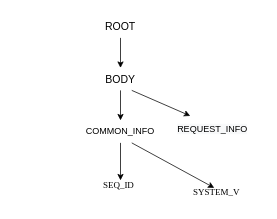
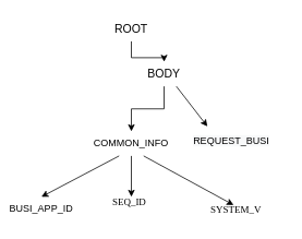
  <mxCell id="0" />
  <mxCell id="1" parent="0" />
  <mxCell id="2" value="" style="edgeStyle=orthogonalEdgeStyle;rounded=0;orthogonalLoop=1;jettySize=auto;html=1;fontSize=14;" edge="1" parent="1" source="3" target="6"><mxGeometry relative="1" as="geometry" /></mxCell>
  <mxCell id="3" value="ROOT" style="text;html=1;strokeColor=none;fillColor=none;align=center;verticalAlign=middle;whiteSpace=wrap;rounded=0;fontSize=14;" vertex="1" parent="1"><mxGeometry x="130" y="20" width="60" height="30" as="geometry" /></mxCell>
  <mxCell id="4" value="" style="edgeStyle=orthogonalEdgeStyle;rounded=0;orthogonalLoop=1;jettySize=auto;html=1;fontSize=14;" edge="1" parent="1" source="6" target="10"><mxGeometry relative="1" as="geometry" /></mxCell>
  <mxCell id="5" style="edgeStyle=none;rounded=0;orthogonalLoop=1;jettySize=auto;html=1;exitX=0.75;exitY=1;exitDx=0;exitDy=0;fontSize=12;" edge="1" parent="1" source="6"><mxGeometry relative="1" as="geometry"><mxPoint x="253" y="154" as="targetPoint" /></mxGeometry></mxCell>
- <mxCell id="6" value="BODY" style="text;html=1;strokeColor=none;fillColor=none;align=center;verticalAlign=middle;whiteSpace=wrap;rounded=0;fontSize=14;" vertex="1" parent="1"><mxGeometry x="130" y="90" width="60" height="30" as="geometry" /></mxCell>
+ <mxCell id="6" value="BODY" style="text;html=1;strokeColor=none;fillColor=none;align=center;verticalAlign=middle;whiteSpace=wrap;rounded=0;fontSize=14;" vertex="1" parent="1"><mxGeometry x="170" y="75" width="60" height="30" as="geometry" /></mxCell>
+ <mxCell id="7" style="rounded=0;orthogonalLoop=1;jettySize=auto;html=1;exitX=0.25;exitY=1;exitDx=0;exitDy=0;fontSize=12;entryX=0.5;entryY=0;entryDx=0;entryDy=0;" edge="1" parent="1" source="10" target="11"><mxGeometry relative="1" as="geometry" /></mxCell>
  <mxCell id="8" style="edgeStyle=none;rounded=0;orthogonalLoop=1;jettySize=auto;html=1;exitX=0.5;exitY=1;exitDx=0;exitDy=0;entryX=0.5;entryY=0.4;entryDx=0;entryDy=0;entryPerimeter=0;fontSize=12;" edge="1" parent="1" source="10" target="12"><mxGeometry relative="1" as="geometry" /></mxCell>
  <mxCell id="9" style="edgeStyle=none;rounded=0;orthogonalLoop=1;jettySize=auto;html=1;exitX=0.75;exitY=1;exitDx=0;exitDy=0;entryX=0.429;entryY=0.5;entryDx=0;entryDy=0;entryPerimeter=0;fontSize=12;" edge="1" parent="1" source="10" target="13"><mxGeometry relative="1" as="geometry" /></mxCell>
  <mxCell id="10" value="&lt;p class=&quot;MsoNormal&quot;&gt;&lt;font style=&quot;font-size: 12px&quot;&gt;COMMON_INFO&lt;/font&gt;&lt;/p&gt;" style="text;html=1;strokeColor=none;fillColor=none;align=center;verticalAlign=middle;whiteSpace=wrap;rounded=0;" vertex="1" parent="1"><mxGeometry x="130" y="160" width="60" height="30" as="geometry" /></mxCell>
+ <mxCell id="11" value="&lt;p class=&quot;MsoNormal&quot;&gt;&lt;font style=&quot;font-size: 12px&quot;&gt;BUSI_APP_ID&lt;/font&gt;&lt;/p&gt;" style="text;html=1;strokeColor=none;fillColor=none;align=center;verticalAlign=middle;whiteSpace=wrap;rounded=0;" vertex="1" parent="1"><mxGeometry x="20" y="240" width="60" height="30" as="geometry" /></mxCell>
  <mxCell id="12" value="&lt;p class=&quot;MsoNormal&quot;&gt;&lt;span style=&quot;font-weight: normal&quot;&gt;&lt;font face=&quot;楷体_GB2312&quot; style=&quot;font-size: 12px&quot;&gt;SEQ_ID&lt;/font&gt;&lt;/span&gt;&lt;/p&gt;" style="text;whiteSpace=wrap;html=1;fontSize=12;" vertex="1" parent="1"><mxGeometry x="135" y="220" width="50" height="50" as="geometry" /></mxCell>
  <mxCell id="13" value="&lt;p class=&quot;MsoNormal&quot;&gt;&lt;span style=&quot;font-weight: normal&quot;&gt;&lt;font face=&quot;楷体_GB2312&quot; style=&quot;font-size: 12px&quot;&gt;SYSTEM_V&lt;/font&gt;&lt;/span&gt;&lt;/p&gt;" style="text;whiteSpace=wrap;html=1;fontSize=12;" vertex="1" parent="1"><mxGeometry x="255" y="230" width="70" height="40" as="geometry" /></mxCell>
- <mxCell id="14" value="&lt;span style=&quot;color: rgb(0, 0, 0); font-size: 12px; font-style: normal; font-weight: 400; letter-spacing: normal; text-align: center; text-indent: 0px; text-transform: none; word-spacing: 0px; background-color: rgb(248, 249, 250); display: inline; float: none;&quot;&gt;REQUEST_INFO&lt;/span&gt;" style="text;whiteSpace=wrap;html=1;fontSize=12;" vertex="1" parent="1"><mxGeometry x="234" y="158" width="113" height="28" as="geometry" /></mxCell>
+ <mxCell id="14" value="&lt;span style=&quot;color: rgb(0, 0, 0); font-size: 12px; font-style: normal; font-weight: 400; letter-spacing: normal; text-align: center; text-indent: 0px; text-transform: none; word-spacing: 0px; background-color: rgb(248, 249, 250); display: inline; float: none;&quot;&gt;REQUEST_BUSI&lt;/span&gt;" style="text;whiteSpace=wrap;html=1;fontSize=12;" vertex="1" parent="1"><mxGeometry x="234" y="158" width="113" height="28" as="geometry" /></mxCell>
